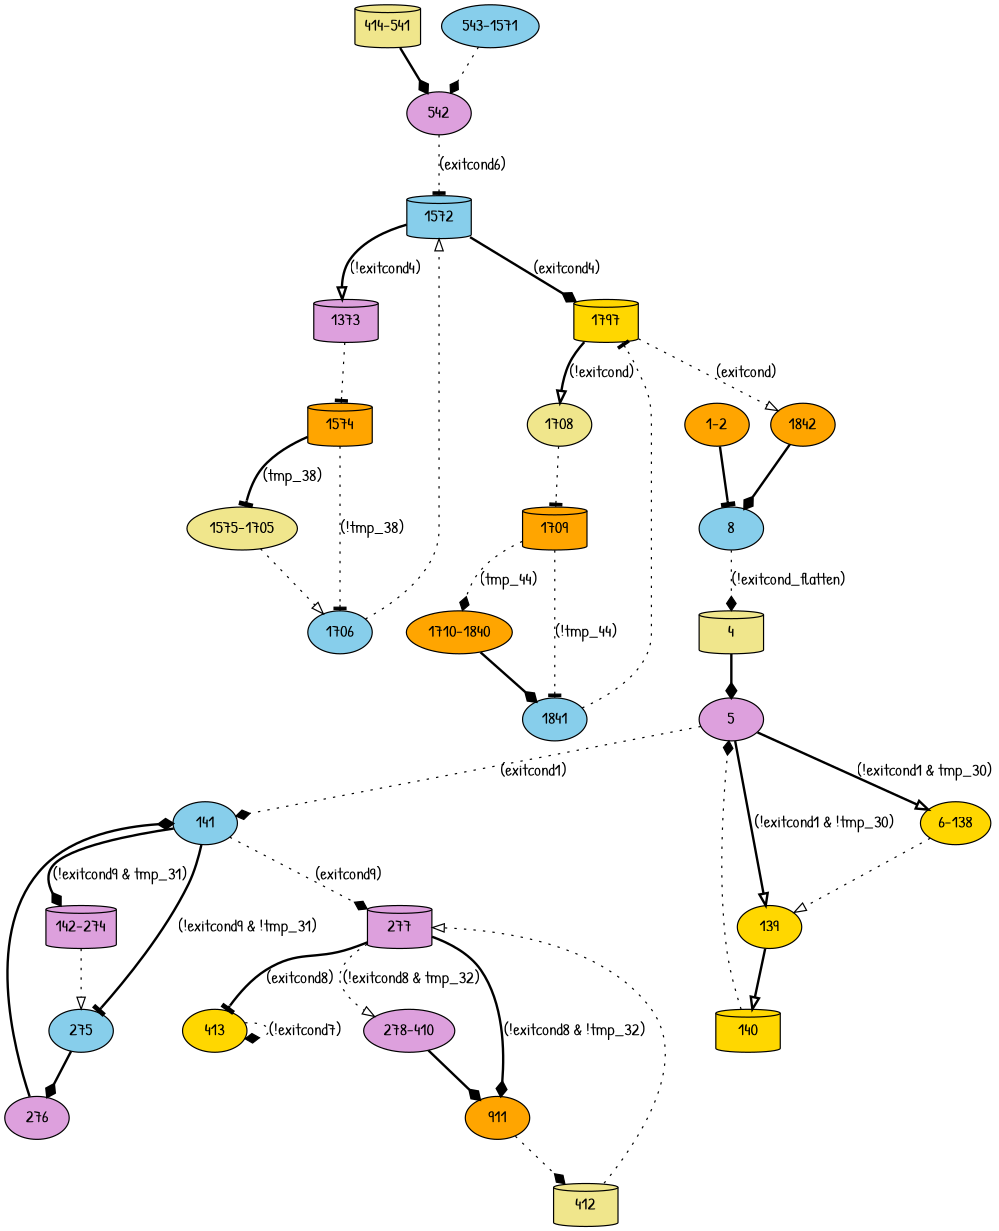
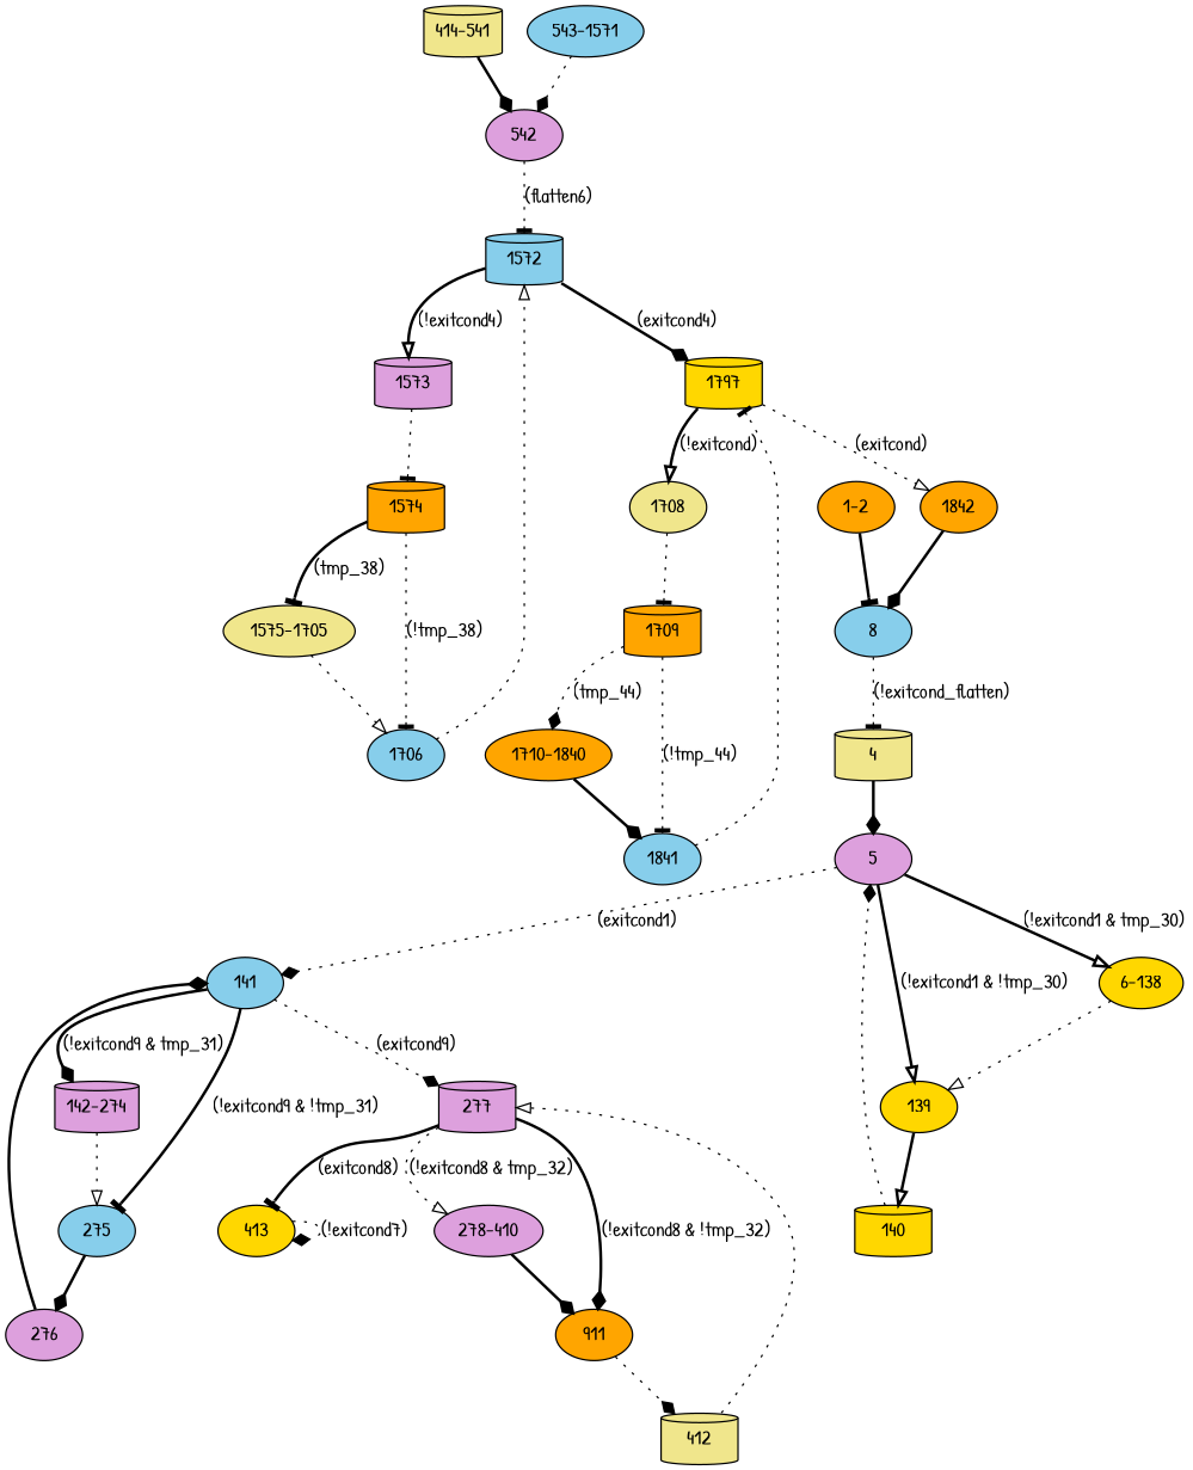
  digraph {
    fontname="Patrick Hand"
    node [fillcolor=skyblue fontname="Patrick Hand" shape=ellipse style=filled]
    edge [arrowhead=diamond fontname="Patrick Hand" style=dotted]
    n1 [label=8]
    n2 [fillcolor=khaki label=4 shape=cylinder]
    n3 [fillcolor=plum label=5]
    n4 [fillcolor=gold label=139]
    n5 [label=141]
    n6 [fillcolor=gold label="6-138"]
    n7 [fillcolor=gold label=140 shape=cylinder]
    n8 [label=275]
    n9 [fillcolor=plum label=277 shape=cylinder]
    n10 [fillcolor=plum label="142-274" shape=cylinder]
    n11 [fillcolor=plum label=276]
    n12 [fillcolor=orange label=911]
    n13 [fillcolor=gold label=413]
    n14 [fillcolor=plum label="278-410"]
    n15 [fillcolor=khaki label=412 shape=cylinder]
    n16 [fillcolor=khaki label="414-541" shape=cylinder]
    n17 [fillcolor=plum label=542]
    n18 [label=1572 shape=cylinder]
-   n19 [fillcolor=plum label=1373 shape=cylinder]
+   n19 [fillcolor=plum label=1573 shape=cylinder]
    n20 [fillcolor=gold label=1797 shape=cylinder]
    n21 [label="543-1571"]
    n22 [fillcolor=orange label=1574 shape=cylinder]
    n23 [fillcolor=khaki label=1708]
    n24 [fillcolor=orange label=1842]
    n25 [label=1706]
    n26 [fillcolor=khaki label="1575-1705"]
    n27 [fillcolor=orange label=1709 shape=cylinder]
    n28 [label=1841]
    n29 [fillcolor=orange label="1710-1840"]
    n30 [fillcolor=orange label="1-2"]
-   n1 -> n2 [label="(!exitcond_flatten)"]
+   n1 -> n2 [arrowhead=tee label="(!exitcond_flatten)"]
    n2 -> n3 [style=bold]
    n3 -> n4 [arrowhead=onormal label="(!exitcond1 & !tmp_30)" style=bold]
    n3 -> n5 [label="(exitcond1)"]
    n3 -> n6 [arrowhead=onormal label="(!exitcond1 & tmp_30)" style=bold]
    n4 -> n7 [arrowhead=onormal style=bold]
    n5 -> n8 [arrowhead=tee label="(!exitcond9 & !tmp_31)" style=bold]
    n5 -> n9 [label="(exitcond9)"]
    n5 -> n10 [label="(!exitcond9 & tmp_31)" style=bold]
    n6 -> n4 [arrowhead=onormal]
    n7 -> n3
    n8 -> n11 [style=bold]
    n9 -> n12 [label="(!exitcond8 & !tmp_32)" style=bold]
    n9 -> n13 [arrowhead=tee label="(exitcond8)" style=bold]
    n9 -> n14 [arrowhead=onormal label="(!exitcond8 & tmp_32)"]
    n10 -> n8 [arrowhead=onormal]
    n11 -> n5 [style=bold]
    n12 -> n15
    n13 -> n13 [label="(!exitcond7)"]
    n14 -> n12 [style=bold]
    n15 -> n9 [arrowhead=onormal]
    n16 -> n17 [style=bold]
-   n17 -> n18 [arrowhead=tee label="(exitcond6)"]
+   n17 -> n18 [arrowhead=tee label="(flatten6)"]
    n18 -> n19 [arrowhead=onormal label="(!exitcond4)" style=bold]
    n18 -> n20 [label="(exitcond4)" style=bold]
    n19 -> n22 [arrowhead=tee]
    n20 -> n23 [arrowhead=onormal label="(!exitcond)" style=bold]
    n20 -> n24 [arrowhead=onormal label="(exitcond)"]
    n21 -> n17
    n22 -> n25 [arrowhead=tee label="(!tmp_38)"]
    n22 -> n26 [arrowhead=tee label="(tmp_38)" style=bold]
    n23 -> n27 [arrowhead=tee]
    n24 -> n1 [style=bold]
    n25 -> n18 [arrowhead=onormal]
    n26 -> n25 [arrowhead=onormal]
    n27 -> n28 [arrowhead=tee label="(!tmp_44)"]
    n27 -> n29 [label="(tmp_44)"]
    n28 -> n20 [arrowhead=tee]
    n29 -> n28 [style=bold]
    n30 -> n1 [arrowhead=tee style=bold]
  }
